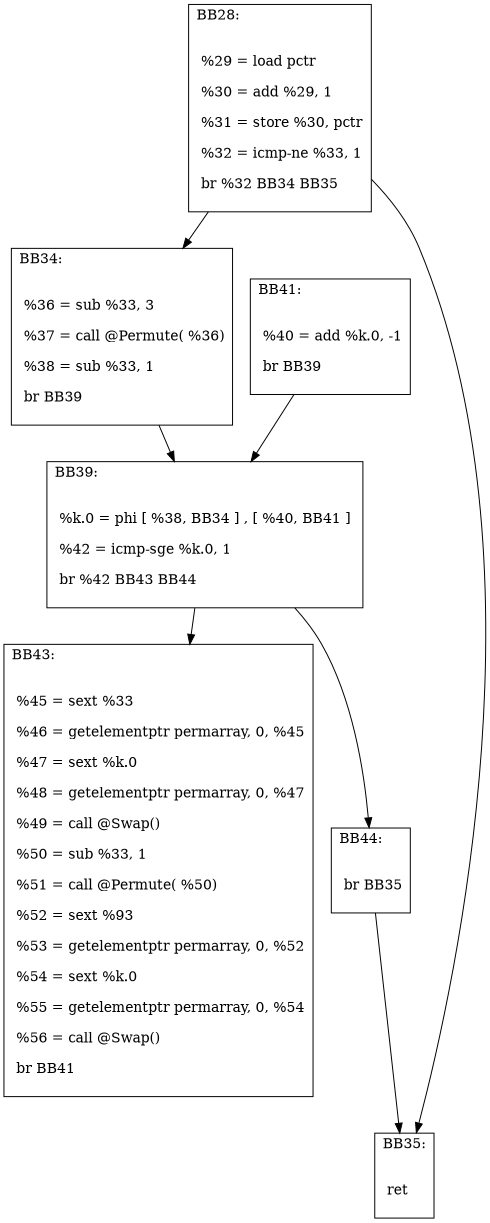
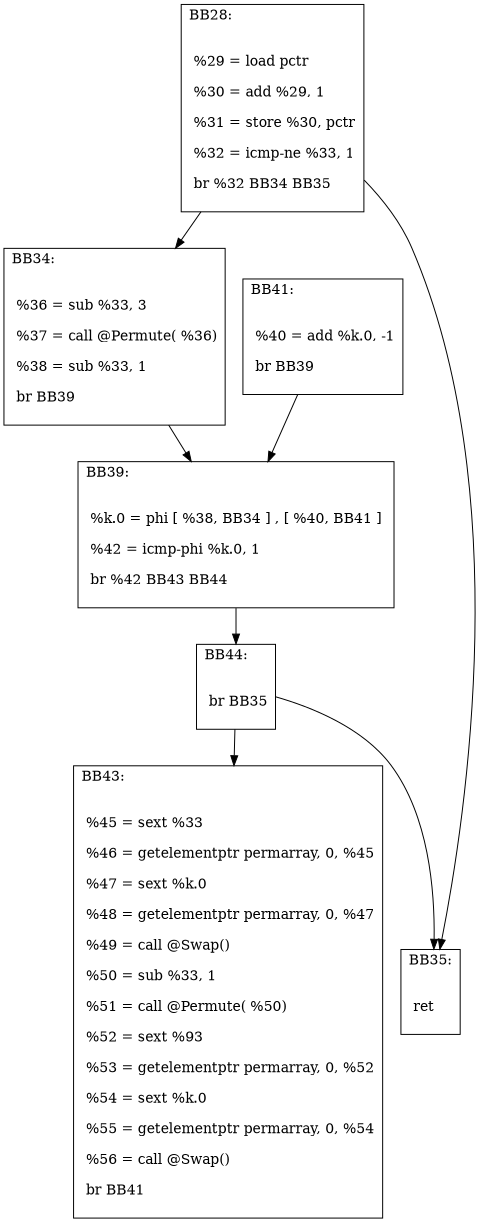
  digraph {
    node [shape=record]
    n1 [label="{BB28:\l\l\n             %29 = load pctr\l\n             %30 = add %29, 1\l\n             %31 = store %30, pctr\l\n             %32 = icmp-ne %33, 1\l\n             br %32 BB34 BB35\l\n             }"]
    n2 [label="{BB34:\l\l\n             %36 = sub %33, 3\l\n             %37 = call @Permute( %36)\l\n             %38 = sub %33, 1\l\n             br BB39\l\n             }"]
    n3 [label="{BB35:\l\l\n             ret\l\n             }"]
-   n4 [label="{BB39:\l\l\n             %k.0 = phi [ %38, BB34 ] , [ %40, BB41 ] \l\n             %42 = icmp-sge %k.0, 1\l\n             br %42 BB43 BB44\l\n             }"]
+   n4 [label="{BB39:\l\l\n             %k.0 = phi [ %38, BB34 ] , [ %40, BB41 ] \l\n             %42 = icmp-phi %k.0, 1\l\n             br %42 BB43 BB44\l\n             }"]
    n5 [label="{BB43:\l\l\n             %45 = sext %33\l\n             %46 = getelementptr permarray, 0, %45\l\n             %47 = sext %k.0\l\n             %48 = getelementptr permarray, 0, %47\l\n             %49 = call @Swap()\l\n             %50 = sub %33, 1\l\n             %51 = call @Permute( %50)\l\n             %52 = sext %93\l\n             %53 = getelementptr permarray, 0, %52\l\n             %54 = sext %k.0\l\n             %55 = getelementptr permarray, 0, %54\l\n             %56 = call @Swap()\l\n             br BB41\l\n             }"]
    n6 [label="{BB44:\l\l\n             br BB35\l\n             }"]
    n7 [label="{BB41:\l\l\n             %40 = add %k.0, -1\l\n             br BB39\l\n             }"]
    n1 -> n2
    n1 -> n3
    n2 -> n4
-   n4 -> n5
+   n6 -> n5
    n4 -> n6
    n6 -> n3
    n7 -> n4
  }
